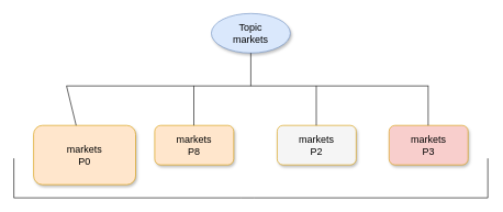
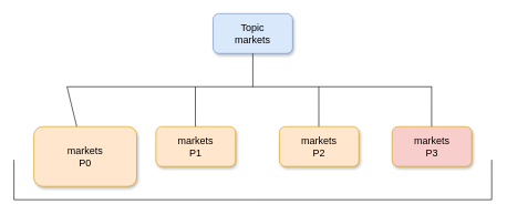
  <mxCell id="0" />
  <mxCell id="1" parent="0" />
- <mxCell id="2" value="&lt;font style=&quot;font-size: 15px&quot;&gt;Topic&lt;br&gt;markets&lt;/font&gt;" style="ellipse;whiteSpace=wrap;html=1;shadow=1;fillColor=#dae8fc;strokeColor=#6c8ebf;" vertex="1" parent="1"><mxGeometry x="320" y="20" width="120" height="60" as="geometry" /></mxCell>
- <mxCell id="3" value="&lt;font style=&quot;font-size: 15px&quot;&gt;markets&lt;br&gt;P8&lt;/font&gt;" style="rounded=1;whiteSpace=wrap;html=1;shadow=1;fillColor=#ffe6cc;strokeColor=#d79b00;" vertex="1" parent="1"><mxGeometry x="234" y="190" width="120" height="60" as="geometry" /></mxCell>
+ <mxCell id="2" value="&lt;font style=&quot;font-size: 15px&quot;&gt;Topic&lt;br&gt;markets&lt;/font&gt;" style="rounded=1;whiteSpace=wrap;html=1;shadow=1;fillColor=#dae8fc;strokeColor=#6c8ebf;" vertex="1" parent="1"><mxGeometry x="320" y="20" width="120" height="60" as="geometry" /></mxCell>
+ <mxCell id="3" value="&lt;font style=&quot;font-size: 15px&quot;&gt;markets&lt;br&gt;P1&lt;/font&gt;" style="rounded=1;whiteSpace=wrap;html=1;shadow=1;fillColor=#ffe6cc;strokeColor=#d79b00;" vertex="1" parent="1"><mxGeometry x="234" y="190" width="120" height="60" as="geometry" /></mxCell>
  <mxCell id="4" value="&lt;font style=&quot;font-size: 15px&quot;&gt;markets&lt;br&gt;P0&lt;/font&gt;" style="rounded=1;whiteSpace=wrap;html=1;shadow=1;fillColor=#ffe6cc;strokeColor=#d79b00;" vertex="1" parent="1"><mxGeometry x="50" y="190" width="155" height="90" as="geometry" /></mxCell>
- <mxCell id="5" value="&lt;font style=&quot;font-size: 15px&quot;&gt;markets&lt;br&gt;P2&lt;/font&gt;" style="rounded=1;whiteSpace=wrap;html=1;shadow=1;fillColor=#f5f5f5;strokeColor=#d79b00;" vertex="1" parent="1"><mxGeometry x="420" y="190" width="120" height="60" as="geometry" /></mxCell>
+ <mxCell id="5" value="&lt;font style=&quot;font-size: 15px&quot;&gt;markets&lt;br&gt;P2&lt;/font&gt;" style="rounded=1;whiteSpace=wrap;html=1;shadow=1;fillColor=#ffe6cc;strokeColor=#d79b00;" vertex="1" parent="1"><mxGeometry x="420" y="190" width="120" height="60" as="geometry" /></mxCell>
  <mxCell id="6" value="&lt;font style=&quot;font-size: 15px&quot;&gt;markets&lt;br&gt;P3&lt;/font&gt;" style="rounded=1;whiteSpace=wrap;html=1;shadow=1;fillColor=#f8cecc;strokeColor=#d79b00;" vertex="1" parent="1"><mxGeometry x="590" y="190" width="120" height="60" as="geometry" /></mxCell>
  <mxCell id="7" value="" style="endArrow=none;html=1;entryX=0.5;entryY=1;entryDx=0;entryDy=0;" edge="1" parent="1" target="2"><mxGeometry width="50" height="50" relative="1" as="geometry"><mxPoint x="380" y="130" as="sourcePoint" /><mxPoint x="420" y="100" as="targetPoint" /></mxGeometry></mxCell>
  <mxCell id="8" value="" style="endArrow=none;html=1;" edge="1" parent="1"><mxGeometry width="50" height="50" relative="1" as="geometry"><mxPoint x="100" y="130" as="sourcePoint" /><mxPoint x="650" y="130" as="targetPoint" /><Array as="points" /></mxGeometry></mxCell>
  <mxCell id="9" value="" style="endArrow=none;html=1;exitX=0.417;exitY=0;exitDx=0;exitDy=0;exitPerimeter=0;" edge="1" parent="1" source="4"><mxGeometry width="50" height="50" relative="1" as="geometry"><mxPoint x="100" y="170" as="sourcePoint" /><mxPoint x="100" y="130" as="targetPoint" /></mxGeometry></mxCell>
  <mxCell id="10" value="" style="endArrow=none;html=1;exitX=0.417;exitY=0;exitDx=0;exitDy=0;exitPerimeter=0;" edge="1" parent="1"><mxGeometry width="50" height="50" relative="1" as="geometry"><mxPoint x="649.45" y="190" as="sourcePoint" /><mxPoint x="649.41" y="130" as="targetPoint" /></mxGeometry></mxCell>
  <mxCell id="11" value="" style="endArrow=none;html=1;exitX=0.417;exitY=0;exitDx=0;exitDy=0;exitPerimeter=0;" edge="1" parent="1"><mxGeometry width="50" height="50" relative="1" as="geometry"><mxPoint x="479.45" y="190" as="sourcePoint" /><mxPoint x="479.41" y="130" as="targetPoint" /></mxGeometry></mxCell>
  <mxCell id="12" value="" style="endArrow=none;html=1;exitX=0.417;exitY=0;exitDx=0;exitDy=0;exitPerimeter=0;" edge="1" parent="1"><mxGeometry width="50" height="50" relative="1" as="geometry"><mxPoint x="293.45" y="190" as="sourcePoint" /><mxPoint x="293.41" y="130" as="targetPoint" /></mxGeometry></mxCell>
  <mxCell id="13" value="" style="endArrow=none;html=1;" edge="1" parent="1"><mxGeometry width="50" height="50" relative="1" as="geometry"><mxPoint x="20" y="300" as="sourcePoint" /><mxPoint x="740" y="300" as="targetPoint" /><Array as="points"><mxPoint x="375" y="300" /></Array></mxGeometry></mxCell>
  <mxCell id="14" value="" style="endArrow=none;html=1;exitX=0.417;exitY=0;exitDx=0;exitDy=0;exitPerimeter=0;" edge="1" parent="1"><mxGeometry width="50" height="50" relative="1" as="geometry"><mxPoint x="740.04" y="300" as="sourcePoint" /><mxPoint x="740" y="240" as="targetPoint" /></mxGeometry></mxCell>
  <mxCell id="15" value="" style="endArrow=none;html=1;exitX=0.417;exitY=0;exitDx=0;exitDy=0;exitPerimeter=0;" edge="1" parent="1"><mxGeometry width="50" height="50" relative="1" as="geometry"><mxPoint x="20.04" y="300" as="sourcePoint" /><mxPoint x="20" y="240" as="targetPoint" /></mxGeometry></mxCell>
